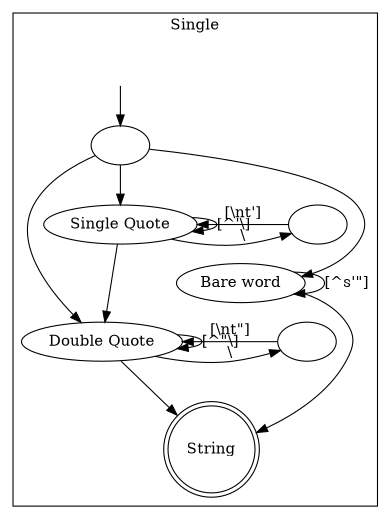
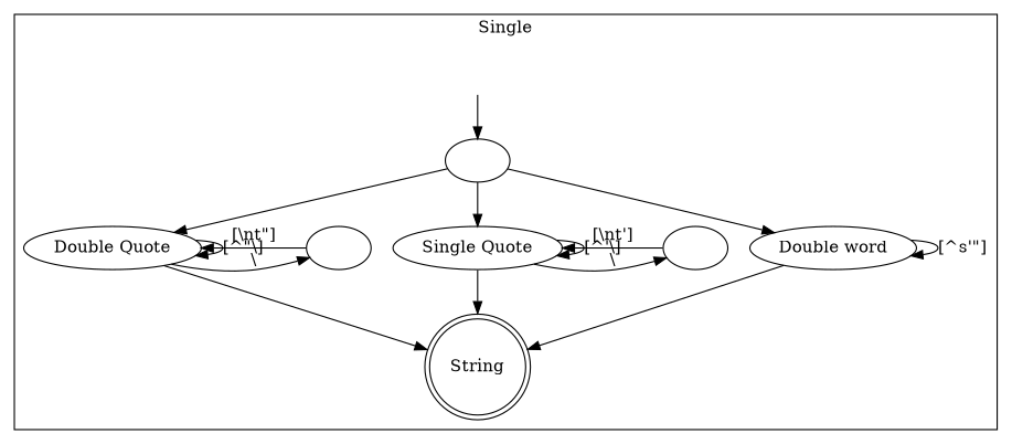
  digraph {
    n1 [label="Double Quote"]
    n2 [label=" "]
    n3 [label="Single Quote"]
    n4 [label=" "]
    n5 [label=" " shape=none]
    n6 [label=" "]
-   n7 [label="Bare word"]
+   n7 [label="Double word"]
    n8 [label=String shape=doublecircle]
    subgraph cluster_1 {
      label=Single
      n5
      n6
      n7
      n8
      subgraph sub_2 {
        label=String
        rank=same
        n1
        n2
      }
      subgraph sub_3 {
        label=String
        rank=same
        n3
        n4
      }
    }
    n1 -> n1 [label="[^\"\\]"]
    n1 -> n2 [label="\\"]
    n1 -> n8
    n2 -> n1 [label="[\\nt\"]"]
    n3 -> n3 [label="[^'\\]"]
    n3 -> n4 [label="\\"]
-   n3 -> n1
+   n3 -> n8
    n4 -> n3 [label="[\\nt']"]
    n5 -> n6
    n6 -> n1
    n6 -> n3
    n6 -> n7
    n7 -> n7 [label="[^\s'\"]"]
    n7 -> n8
  }
